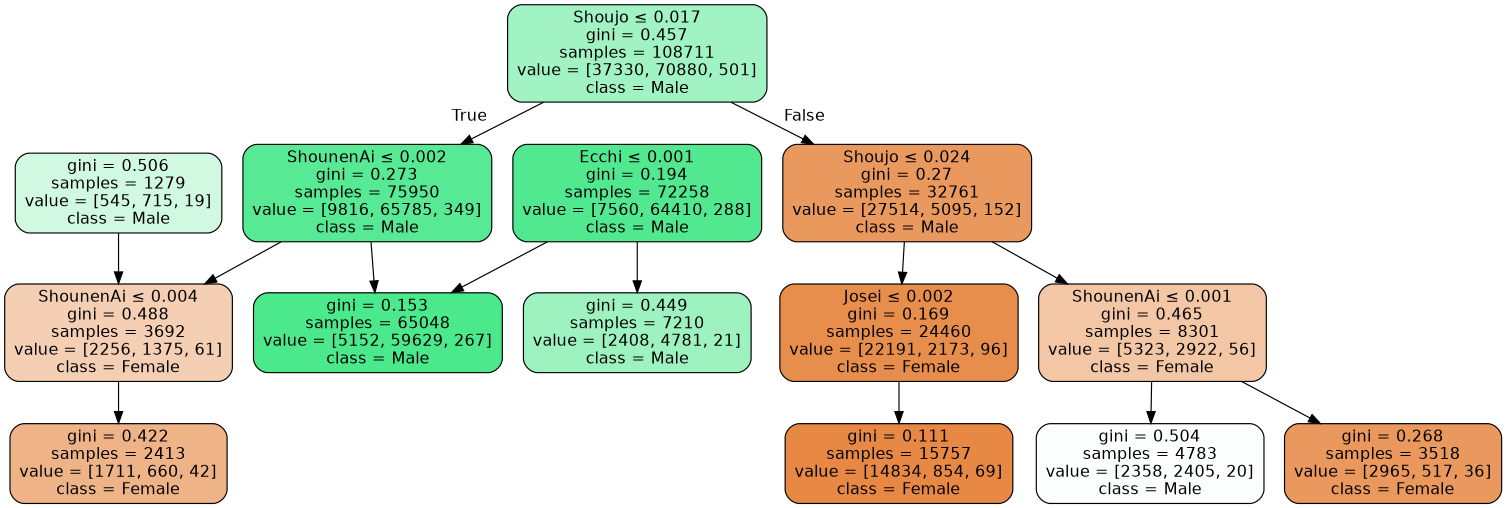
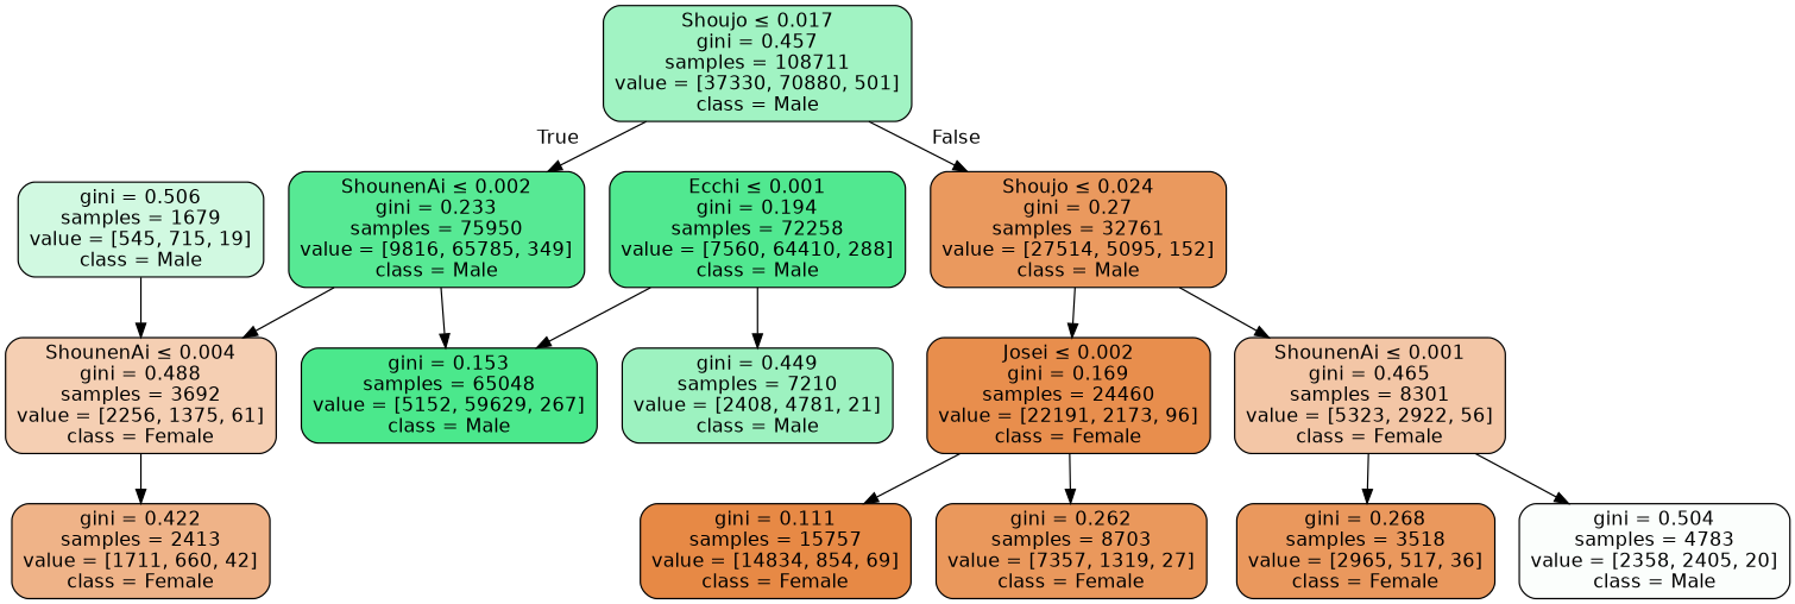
  digraph {
    node [color=black fontname=helvetica shape=box style="filled, rounded"]
    edge [fontname=helvetica]
    n1 [fillcolor="#39e58178" label=<Shoujo &le; 0.017<br/>gini = 0.457<br/>samples = 108711<br/>value = [37330, 70880, 501]<br/>class = Male>]
-   n2 [fillcolor="#39e581d8" label=<ShounenAi &le; 0.002<br/>gini = 0.273<br/>samples = 75950<br/>value = [9816, 65785, 349]<br/>class = Male>]
+   n2 [fillcolor="#39e581d8" label=<ShounenAi &le; 0.002<br/>gini = 0.233<br/>samples = 75950<br/>value = [9816, 65785, 349]<br/>class = Male>]
    n3 [fillcolor="#e58139cf" label=<Shoujo &le; 0.024<br/>gini = 0.27<br/>samples = 32761<br/>value = [27514, 5095, 152]<br/>class = Male>]
    n4 [fillcolor="#e5813961" label=<ShounenAi &le; 0.004<br/>gini = 0.488<br/>samples = 3692<br/>value = [2256, 1375, 61]<br/>class = Female>]
    n5 [fillcolor="#39e581e8" label=<gini = 0.153<br/>samples = 65048<br/>value = [5152, 59629, 267]<br/>class = Male>]
    n6 [fillcolor="#e5813972" label=<ShounenAi &le; 0.001<br/>gini = 0.465<br/>samples = 8301<br/>value = [5323, 2922, 56]<br/>class = Female>]
    n7 [fillcolor="#e58139e5" label=<Josei &le; 0.002<br/>gini = 0.169<br/>samples = 24460<br/>value = [22191, 2173, 96]<br/>class = Female>]
    n8 [fillcolor="#39e581e0" label=<Ecchi &le; 0.001<br/>gini = 0.194<br/>samples = 72258<br/>value = [7560, 64410, 288]<br/>class = Male>]
    n9 [fillcolor="#39e5817e" label=<gini = 0.449<br/>samples = 7210<br/>value = [2408, 4781, 21]<br/>class = Male>]
    n10 [fillcolor="#e5813999" label=<gini = 0.422<br/>samples = 2413<br/>value = [1711, 660, 42]<br/>class = Female>]
-   n11 [fillcolor="#39e5813b" label=<gini = 0.506<br/>samples = 1279<br/>value = [545, 715, 19]<br/>class = Male>]
+   n11 [fillcolor="#39e5813b" label=<gini = 0.506<br/>samples = 1679<br/>value = [545, 715, 19]<br/>class = Male>]
    n12 [fillcolor="#39e58105" label=<gini = 0.504<br/>samples = 4783<br/>value = [2358, 2405, 20]<br/>class = Male>]
    n13 [fillcolor="#e58139d0" label=<gini = 0.268<br/>samples = 3518<br/>value = [2965, 517, 36]<br/>class = Female>]
+   n14 [fillcolor="#e58139d1" label=<gini = 0.262<br/>samples = 8703<br/>value = [7357, 1319, 27]<br/>class = Female>]
    n15 [fillcolor="#e58139ef" label=<gini = 0.111<br/>samples = 15757<br/>value = [14834, 854, 69]<br/>class = Female>]
    n1 -> n2 [headlabel=True labelangle=45 labeldistance=2.5]
    n1 -> n3 [headlabel=False labelangle=-45 labeldistance=2.5]
    n2 -> n4
    n2 -> n5
    n3 -> n6
    n3 -> n7
    n4 -> n10
    n6 -> n12
    n6 -> n13
+   n7 -> n14
    n7 -> n15
    n8 -> n5
    n8 -> n9
    n11 -> n4
  }
